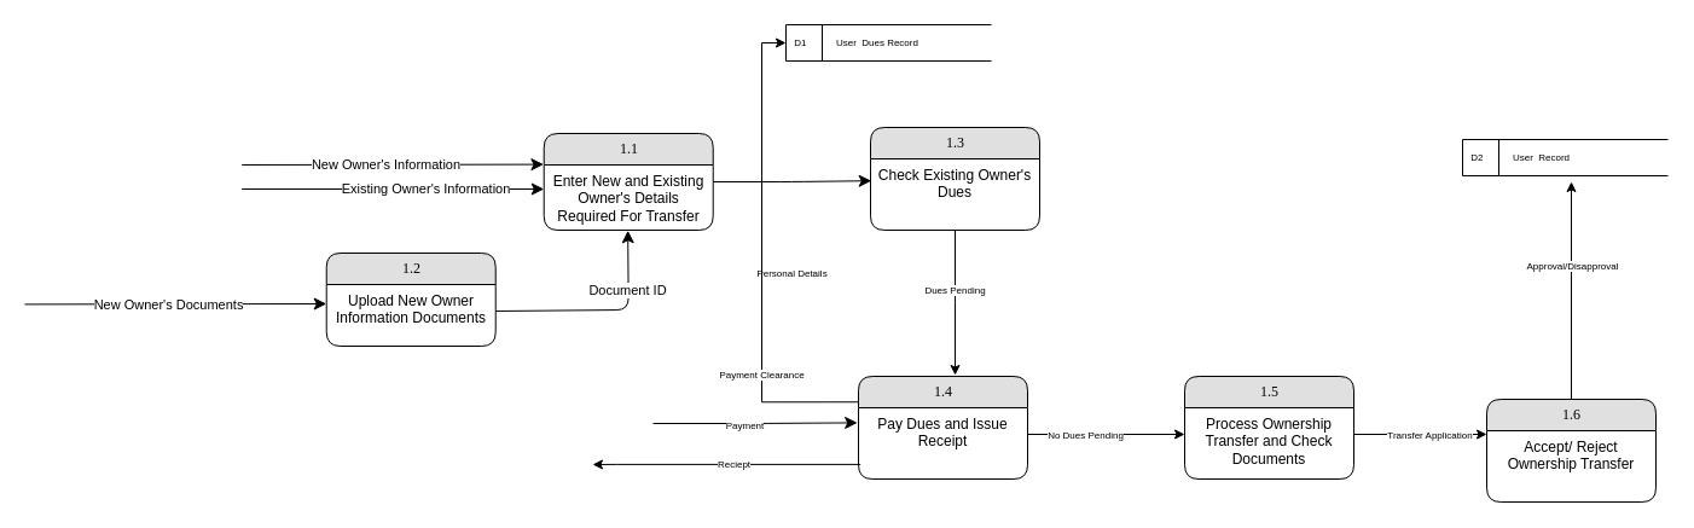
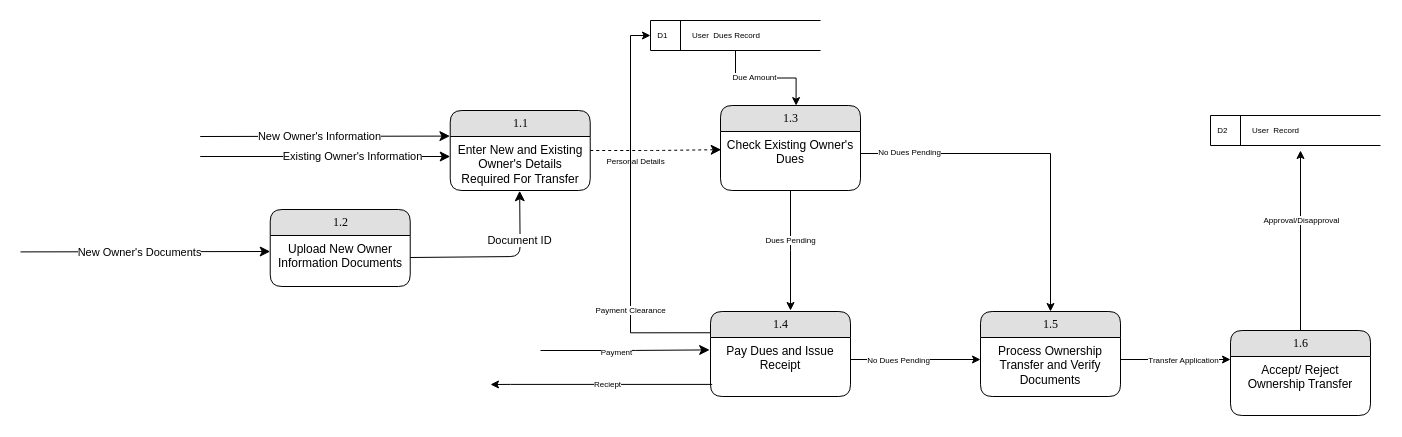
  <mxCell id="0" />
  <mxCell id="1" parent="0" />
  <mxCell id="2" style="edgeStyle=none;html=1;labelBackgroundColor=none;startFill=0;startSize=8;endFill=1;endSize=8;fontFamily=Verdana;fontSize=12;entryX=-0.002;entryY=0.32;entryDx=0;entryDy=0;entryPerimeter=0;" parent="1" target="5" edge="1"><mxGeometry relative="1" as="geometry"><mxPoint x="199.72" y="136" as="sourcePoint" /></mxGeometry></mxCell>
  <mxCell id="3" value="New Owner's Information" style="edgeLabel;html=1;align=center;verticalAlign=middle;resizable=0;points=[];" vertex="1" connectable="0" parent="2"><mxGeometry x="-0.048" relative="1" as="geometry"><mxPoint as="offset" /></mxGeometry></mxCell>
- <mxCell id="4" style="edgeStyle=orthogonalEdgeStyle;html=1;labelBackgroundColor=none;startFill=0;startSize=8;endFill=1;endSize=8;fontFamily=Verdana;fontSize=12;entryX=0.005;entryY=0.413;entryDx=0;entryDy=0;entryPerimeter=0;" parent="1" source="5" target="14" edge="1"><mxGeometry relative="1" as="geometry"><Array as="points" /></mxGeometry></mxCell>
+ <mxCell id="4" style="edgeStyle=orthogonalEdgeStyle;html=1;labelBackgroundColor=none;startFill=0;startSize=8;endFill=1;endSize=8;fontFamily=Verdana;fontSize=12;entryX=0.005;entryY=0.413;entryDx=0;entryDy=0;entryPerimeter=0;dashed=1;" parent="1" source="5" target="14" edge="1"><mxGeometry relative="1" as="geometry"><Array as="points" /></mxGeometry></mxCell>
  <mxCell id="5" value="1.1" style="swimlane;html=1;fontStyle=0;childLayout=stackLayout;horizontal=1;startSize=26;fillColor=#e0e0e0;horizontalStack=0;resizeParent=1;resizeLast=0;collapsible=1;marginBottom=0;swimlaneFillColor=#ffffff;align=center;rounded=1;shadow=0;comic=0;labelBackgroundColor=none;strokeWidth=1;fontFamily=Verdana;fontSize=12" parent="1" vertex="1"><mxGeometry x="449.72" y="110" width="140" height="80" as="geometry" /></mxCell>
  <mxCell id="6" value="Enter New and Existing Owner's Details Required For Transfer" style="text;html=1;strokeColor=none;fillColor=none;spacingLeft=4;spacingRight=4;whiteSpace=wrap;overflow=hidden;rotatable=0;points=[[0,0.5],[1,0.5]];portConstraint=eastwest;align=center;" parent="5" vertex="1"><mxGeometry y="26" width="140" height="54" as="geometry" /></mxCell>
  <mxCell id="7" style="edgeStyle=none;html=1;labelBackgroundColor=none;startFill=0;startSize=8;endFill=1;endSize=8;fontFamily=Verdana;fontSize=12;entryX=0.496;entryY=1.005;entryDx=0;entryDy=0;entryPerimeter=0;exitX=1;exitY=0.5;exitDx=0;exitDy=0;" parent="1" source="10" target="6" edge="1"><mxGeometry relative="1" as="geometry"><mxPoint x="519.72" y="246" as="targetPoint" /><Array as="points"><mxPoint x="519.72" y="256" /></Array></mxGeometry></mxCell>
  <mxCell id="8" value="Document ID" style="edgeLabel;html=1;align=center;verticalAlign=middle;resizable=0;points=[];" vertex="1" connectable="0" parent="7"><mxGeometry x="0.444" y="1" relative="1" as="geometry"><mxPoint as="offset" /></mxGeometry></mxCell>
  <mxCell id="9" value="1.2" style="swimlane;html=1;fontStyle=0;childLayout=stackLayout;horizontal=1;startSize=26;fillColor=#e0e0e0;horizontalStack=0;resizeParent=1;resizeLast=0;collapsible=1;marginBottom=0;swimlaneFillColor=#ffffff;align=center;rounded=1;shadow=0;comic=0;labelBackgroundColor=none;strokeWidth=1;fontFamily=Verdana;fontSize=12" parent="1" vertex="1"><mxGeometry x="269.72" y="209" width="140" height="77" as="geometry" /></mxCell>
  <mxCell id="10" value="Upload New Owner Information Documents" style="text;html=1;strokeColor=none;fillColor=none;spacingLeft=4;spacingRight=4;whiteSpace=wrap;overflow=hidden;rotatable=0;points=[[0,0.5],[1,0.5]];portConstraint=eastwest;align=center;" parent="9" vertex="1"><mxGeometry y="26" width="140" height="44" as="geometry" /></mxCell>
  <mxCell id="11" style="edgeStyle=orthogonalEdgeStyle;rounded=0;orthogonalLoop=1;jettySize=auto;html=1;exitX=0.5;exitY=1;exitDx=0;exitDy=0;fontSize=8;" edge="1" parent="1" source="13"><mxGeometry relative="1" as="geometry"><mxPoint x="790" y="310" as="targetPoint" /></mxGeometry></mxCell>
  <mxCell id="12" value="Dues Pending" style="edgeLabel;html=1;align=center;verticalAlign=middle;resizable=0;points=[];fontSize=8;" vertex="1" connectable="0" parent="11"><mxGeometry x="-0.179" y="-1" relative="1" as="geometry"><mxPoint as="offset" /></mxGeometry></mxCell>
  <mxCell id="13" value="1.3" style="swimlane;html=1;fontStyle=0;childLayout=stackLayout;horizontal=1;startSize=26;fillColor=#e0e0e0;horizontalStack=0;resizeParent=1;resizeLast=0;collapsible=1;marginBottom=0;swimlaneFillColor=#ffffff;align=center;rounded=1;shadow=0;comic=0;labelBackgroundColor=none;strokeWidth=1;fontFamily=Verdana;fontSize=12" parent="1" vertex="1"><mxGeometry x="720" y="105" width="140" height="85" as="geometry" /></mxCell>
  <mxCell id="14" value="Check Existing Owner's Dues" style="text;html=1;strokeColor=none;fillColor=none;spacingLeft=4;spacingRight=4;whiteSpace=wrap;overflow=hidden;rotatable=0;points=[[0,0.5],[1,0.5]];portConstraint=eastwest;align=center;" parent="13" vertex="1"><mxGeometry y="26" width="140" height="44" as="geometry" /></mxCell>
  <mxCell id="15" style="edgeStyle=none;html=1;labelBackgroundColor=none;startFill=0;startSize=8;endFill=1;endSize=8;fontFamily=Verdana;fontSize=12;" edge="1" parent="1"><mxGeometry relative="1" as="geometry"><mxPoint x="199.72" y="156" as="sourcePoint" /><mxPoint x="449.72" y="156" as="targetPoint" /></mxGeometry></mxCell>
  <mxCell id="16" value="Existing Owner's Information" style="edgeLabel;html=1;align=center;verticalAlign=middle;resizable=0;points=[];" vertex="1" connectable="0" parent="15"><mxGeometry x="0.214" y="1" relative="1" as="geometry"><mxPoint as="offset" /></mxGeometry></mxCell>
  <mxCell id="17" style="edgeStyle=none;html=1;labelBackgroundColor=none;startFill=0;startSize=8;endFill=1;endSize=8;fontFamily=Verdana;fontSize=12;entryX=-0.002;entryY=0.32;entryDx=0;entryDy=0;entryPerimeter=0;" edge="1" parent="1"><mxGeometry relative="1" as="geometry"><mxPoint x="20" y="251.4" as="sourcePoint" /><mxPoint x="269.72" y="251" as="targetPoint" /></mxGeometry></mxCell>
  <mxCell id="18" value="New Owner's Documents" style="edgeLabel;html=1;align=center;verticalAlign=middle;resizable=0;points=[];" vertex="1" connectable="0" parent="17"><mxGeometry x="-0.048" relative="1" as="geometry"><mxPoint as="offset" /></mxGeometry></mxCell>
- <mxCell id="19" value="&lt;font style=&quot;font-size: 8px;&quot;&gt;Personal Details&lt;/font&gt;" style="text;html=1;align=center;verticalAlign=middle;resizable=0;points=[];autosize=1;strokeColor=none;fillColor=none;" vertex="1" parent="1"><mxGeometry x="615" y="210" width="80" height="30" as="geometry" /></mxCell>
+ <mxCell id="19" value="&lt;font style=&quot;font-size: 8px;&quot;&gt;Personal Details&lt;/font&gt;" style="text;html=1;align=center;verticalAlign=middle;resizable=0;points=[];autosize=1;strokeColor=none;fillColor=none;" vertex="1" parent="1"><mxGeometry x="595" y="145" width="80" height="30" as="geometry" /></mxCell>
  <mxCell id="20" style="edgeStyle=orthogonalEdgeStyle;rounded=0;orthogonalLoop=1;jettySize=auto;html=1;exitX=0;exitY=0.25;exitDx=0;exitDy=0;entryX=0;entryY=0.5;entryDx=0;entryDy=0;fontSize=8;" edge="1" parent="1" source="22" target="29"><mxGeometry relative="1" as="geometry" /></mxCell>
  <mxCell id="21" value="Payment Clearance" style="edgeLabel;html=1;align=center;verticalAlign=middle;resizable=0;points=[];fontSize=8;" vertex="1" connectable="0" parent="20"><mxGeometry x="-0.482" y="1" relative="1" as="geometry"><mxPoint as="offset" /></mxGeometry></mxCell>
  <mxCell id="22" value="1.4" style="swimlane;html=1;fontStyle=0;childLayout=stackLayout;horizontal=1;startSize=26;fillColor=#e0e0e0;horizontalStack=0;resizeParent=1;resizeLast=0;collapsible=1;marginBottom=0;swimlaneFillColor=#ffffff;align=center;rounded=1;shadow=0;comic=0;labelBackgroundColor=none;strokeWidth=1;fontFamily=Verdana;fontSize=12" vertex="1" parent="1"><mxGeometry x="710" y="311" width="140" height="85" as="geometry" /></mxCell>
  <mxCell id="23" value="Pay Dues and Issue Receipt" style="text;html=1;strokeColor=none;fillColor=none;spacingLeft=4;spacingRight=4;whiteSpace=wrap;overflow=hidden;rotatable=0;points=[[0,0.5],[1,0.5]];portConstraint=eastwest;align=center;" vertex="1" parent="22"><mxGeometry y="26" width="140" height="44" as="geometry" /></mxCell>
  <mxCell id="24" style="edgeStyle=orthogonalEdgeStyle;html=1;labelBackgroundColor=none;startFill=0;startSize=8;endFill=1;endSize=8;fontFamily=Verdana;fontSize=12;entryX=-0.006;entryY=0.282;entryDx=0;entryDy=0;entryPerimeter=0;" edge="1" parent="1" target="23"><mxGeometry relative="1" as="geometry"><Array as="points"><mxPoint x="625" y="350" /></Array><mxPoint x="540" y="350" as="sourcePoint" /><mxPoint x="650" y="350" as="targetPoint" /></mxGeometry></mxCell>
  <mxCell id="25" value="E" style="edgeLabel;html=1;align=center;verticalAlign=middle;resizable=0;points=[];fontSize=8;" vertex="1" connectable="0" parent="24"><mxGeometry x="-0.171" y="1" relative="1" as="geometry"><mxPoint as="offset" /></mxGeometry></mxCell>
  <mxCell id="26" value="Payment" style="edgeLabel;html=1;align=center;verticalAlign=middle;resizable=0;points=[];fontSize=8;" vertex="1" connectable="0" parent="24"><mxGeometry x="-0.117" y="-1" relative="1" as="geometry"><mxPoint as="offset" /></mxGeometry></mxCell>
+ <mxCell id="27" style="edgeStyle=orthogonalEdgeStyle;rounded=0;orthogonalLoop=1;jettySize=auto;html=1;fontSize=8;entryX=0.54;entryY=0.001;entryDx=0;entryDy=0;entryPerimeter=0;" edge="1" parent="1" source="29" target="13"><mxGeometry relative="1" as="geometry"><mxPoint x="795" y="100" as="targetPoint" /></mxGeometry></mxCell>
+ <mxCell id="28" value="Due Amount&lt;br&gt;" style="edgeLabel;html=1;align=center;verticalAlign=middle;resizable=0;points=[];fontSize=8;" vertex="1" connectable="0" parent="27"><mxGeometry x="-0.199" y="1" relative="1" as="geometry"><mxPoint as="offset" /></mxGeometry></mxCell>
  <mxCell id="29" value="&amp;nbsp;D1&amp;nbsp; &amp;nbsp; &amp;nbsp; &amp;nbsp; &amp;nbsp; &amp;nbsp;User&amp;nbsp; Dues Record" style="html=1;dashed=0;whitespace=wrap;shape=mxgraph.dfd.dataStoreID;align=left;spacingLeft=3;points=[[0,0],[0.5,0],[1,0],[0,0.5],[1,0.5],[0,1],[0.5,1],[1,1]];fontSize=8;" vertex="1" parent="1"><mxGeometry x="650" y="20" width="170" height="30" as="geometry" /></mxCell>
  <mxCell id="30" style="edgeStyle=orthogonalEdgeStyle;rounded=0;orthogonalLoop=1;jettySize=auto;html=1;fontSize=8;exitX=0.012;exitY=1.066;exitDx=0;exitDy=0;exitPerimeter=0;" edge="1" parent="1" source="23"><mxGeometry relative="1" as="geometry"><mxPoint x="490" y="384" as="targetPoint" /><Array as="points"><mxPoint x="510" y="384" /></Array></mxGeometry></mxCell>
  <mxCell id="31" value="Reciept" style="edgeLabel;html=1;align=center;verticalAlign=middle;resizable=0;points=[];fontSize=8;" vertex="1" connectable="0" parent="30"><mxGeometry x="-0.052" relative="1" as="geometry"><mxPoint as="offset" /></mxGeometry></mxCell>
  <mxCell id="32" value="1.5" style="swimlane;html=1;fontStyle=0;childLayout=stackLayout;horizontal=1;startSize=26;fillColor=#e0e0e0;horizontalStack=0;resizeParent=1;resizeLast=0;collapsible=1;marginBottom=0;swimlaneFillColor=#ffffff;align=center;rounded=1;shadow=0;comic=0;labelBackgroundColor=none;strokeWidth=1;fontFamily=Verdana;fontSize=12" vertex="1" parent="1"><mxGeometry x="980" y="311" width="140" height="85" as="geometry" /></mxCell>
- <mxCell id="33" value="Process Ownership Transfer and Check Documents" style="text;html=1;strokeColor=none;fillColor=none;spacingLeft=4;spacingRight=4;whiteSpace=wrap;overflow=hidden;rotatable=0;points=[[0,0.5],[1,0.5]];portConstraint=eastwest;align=center;" vertex="1" parent="32"><mxGeometry y="26" width="140" height="44" as="geometry" /></mxCell>
+ <mxCell id="33" value="Process Ownership Transfer and Verify Documents" style="text;html=1;strokeColor=none;fillColor=none;spacingLeft=4;spacingRight=4;whiteSpace=wrap;overflow=hidden;rotatable=0;points=[[0,0.5],[1,0.5]];portConstraint=eastwest;align=center;" vertex="1" parent="32"><mxGeometry y="26" width="140" height="44" as="geometry" /></mxCell>
  <mxCell id="34" style="edgeStyle=orthogonalEdgeStyle;rounded=0;orthogonalLoop=1;jettySize=auto;html=1;exitX=1;exitY=0.5;exitDx=0;exitDy=0;entryX=0;entryY=0.5;entryDx=0;entryDy=0;fontSize=8;" edge="1" parent="1" source="23" target="33"><mxGeometry relative="1" as="geometry" /></mxCell>
  <mxCell id="35" value="No Dues Pending" style="edgeLabel;html=1;align=center;verticalAlign=middle;resizable=0;points=[];fontSize=8;" vertex="1" connectable="0" parent="34"><mxGeometry x="-0.277" relative="1" as="geometry"><mxPoint as="offset" /></mxGeometry></mxCell>
+ <mxCell id="36" style="edgeStyle=orthogonalEdgeStyle;rounded=0;orthogonalLoop=1;jettySize=auto;html=1;exitX=1;exitY=0.5;exitDx=0;exitDy=0;entryX=0.5;entryY=0;entryDx=0;entryDy=0;fontSize=8;" edge="1" parent="1" source="14" target="32"><mxGeometry relative="1" as="geometry" /></mxCell>
+ <mxCell id="37" value="No Dues Pending" style="edgeLabel;html=1;align=center;verticalAlign=middle;resizable=0;points=[];fontSize=8;" vertex="1" connectable="0" parent="36"><mxGeometry x="-0.722" y="2" relative="1" as="geometry"><mxPoint as="offset" /></mxGeometry></mxCell>
  <mxCell id="38" style="edgeStyle=orthogonalEdgeStyle;rounded=0;orthogonalLoop=1;jettySize=auto;html=1;exitX=1;exitY=0.5;exitDx=0;exitDy=0;fontSize=8;" edge="1" parent="1" source="33"><mxGeometry relative="1" as="geometry"><mxPoint x="1230" y="359" as="targetPoint" /></mxGeometry></mxCell>
  <mxCell id="39" value="Transfer Application" style="edgeLabel;html=1;align=center;verticalAlign=middle;resizable=0;points=[];fontSize=8;" vertex="1" connectable="0" parent="38"><mxGeometry x="0.139" relative="1" as="geometry"><mxPoint as="offset" /></mxGeometry></mxCell>
  <mxCell id="40" style="edgeStyle=orthogonalEdgeStyle;rounded=0;orthogonalLoop=1;jettySize=auto;html=1;exitX=0.5;exitY=0;exitDx=0;exitDy=0;fontSize=8;" edge="1" parent="1" source="42"><mxGeometry relative="1" as="geometry"><mxPoint x="1300" y="150" as="targetPoint" /></mxGeometry></mxCell>
  <mxCell id="41" value="Approval/Disapproval" style="edgeLabel;html=1;align=center;verticalAlign=middle;resizable=0;points=[];fontSize=8;" vertex="1" connectable="0" parent="40"><mxGeometry x="0.23" relative="1" as="geometry"><mxPoint as="offset" /></mxGeometry></mxCell>
  <mxCell id="42" value="1.6" style="swimlane;html=1;fontStyle=0;childLayout=stackLayout;horizontal=1;startSize=26;fillColor=#e0e0e0;horizontalStack=0;resizeParent=1;resizeLast=0;collapsible=1;marginBottom=0;swimlaneFillColor=#ffffff;align=center;rounded=1;shadow=0;comic=0;labelBackgroundColor=none;strokeWidth=1;fontFamily=Verdana;fontSize=12" vertex="1" parent="1"><mxGeometry x="1230" y="330" width="140" height="85" as="geometry" /></mxCell>
  <mxCell id="43" value="Accept/ Reject Ownership Transfer" style="text;html=1;strokeColor=none;fillColor=none;spacingLeft=4;spacingRight=4;whiteSpace=wrap;overflow=hidden;rotatable=0;points=[[0,0.5],[1,0.5]];portConstraint=eastwest;align=center;" vertex="1" parent="42"><mxGeometry y="26" width="140" height="44" as="geometry" /></mxCell>
  <mxCell id="44" value="&amp;nbsp;D2&amp;nbsp; &amp;nbsp; &amp;nbsp; &amp;nbsp; &amp;nbsp; &amp;nbsp;User&amp;nbsp; Record" style="html=1;dashed=0;whitespace=wrap;shape=mxgraph.dfd.dataStoreID;align=left;spacingLeft=3;points=[[0,0],[0.5,0],[1,0],[0,0.5],[1,0.5],[0,1],[0.5,1],[1,1]];fontSize=8;" vertex="1" parent="1"><mxGeometry x="1210" y="115" width="170" height="30" as="geometry" /></mxCell>
